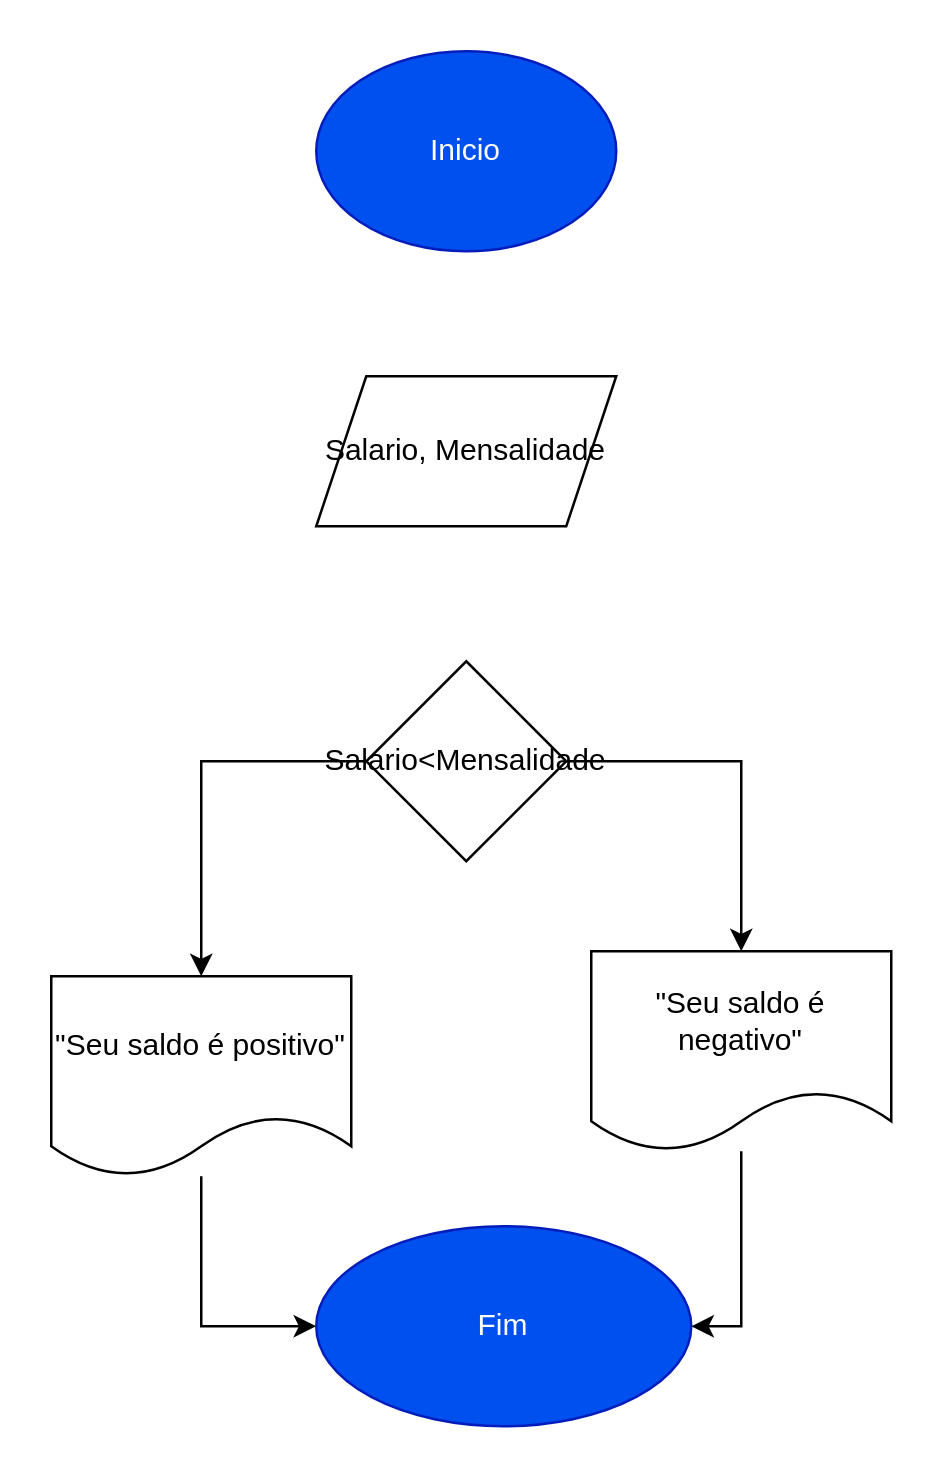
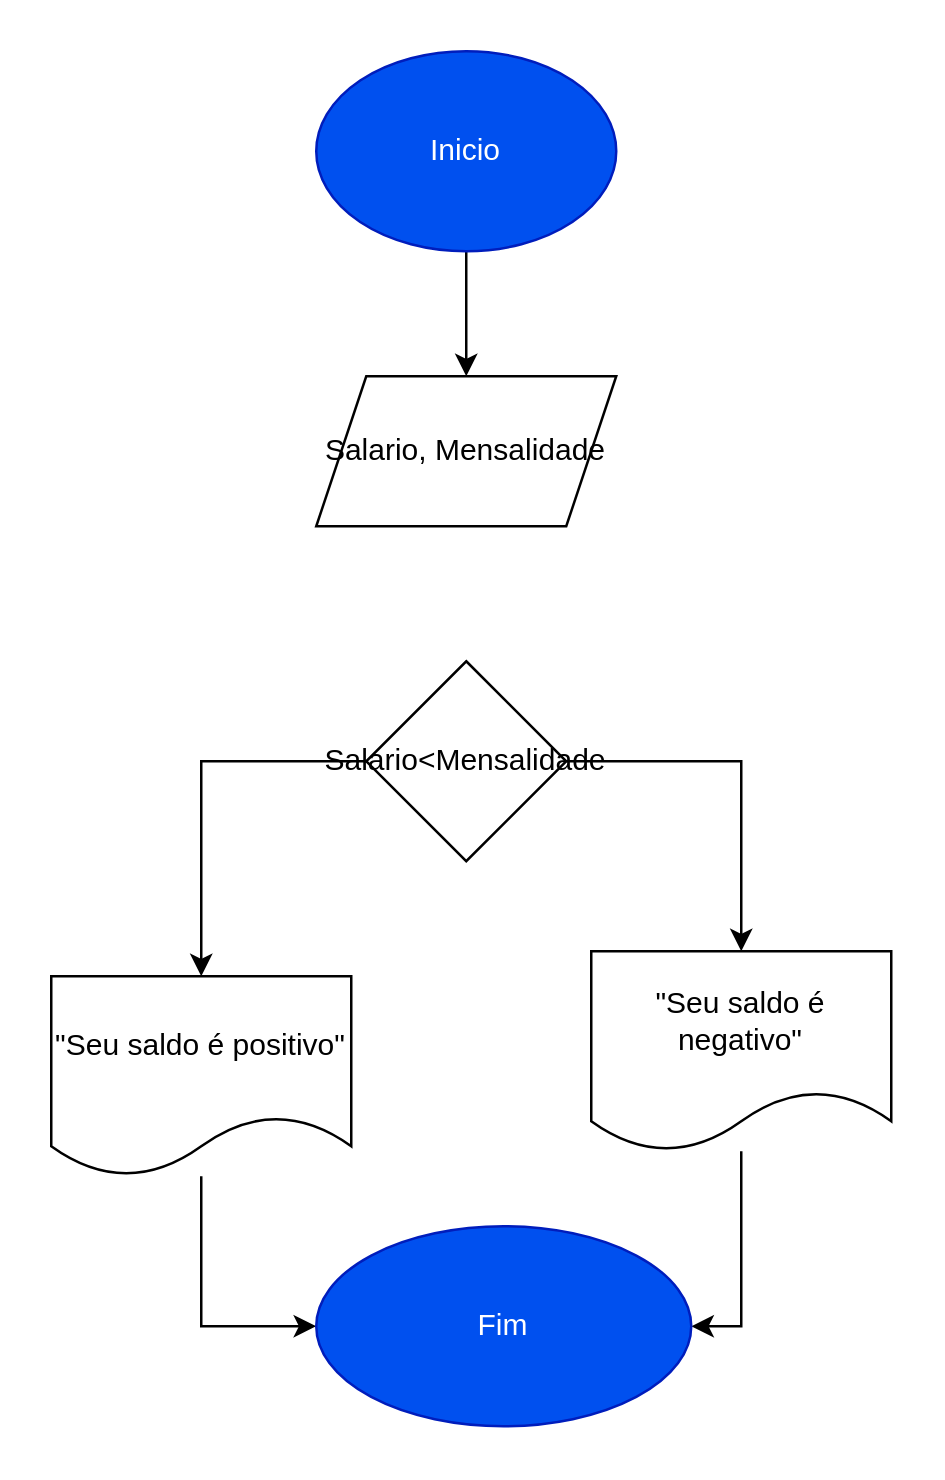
  <mxCell id="0" />
  <mxCell id="1" parent="0" />
+ <mxCell id="2" value="" style="edgeStyle=orthogonalEdgeStyle;rounded=0;orthogonalLoop=1;jettySize=auto;html=1;" edge="1" parent="1" source="3" target="4"><mxGeometry relative="1" as="geometry" /></mxCell>
  <mxCell id="3" value="Inicio" style="ellipse;whiteSpace=wrap;html=1;fillColor=#0050ef;fontColor=#ffffff;strokeColor=#001DBC;" vertex="1" parent="1"><mxGeometry x="126" y="20" width="120" height="80" as="geometry" /></mxCell>
  <mxCell id="4" value="Salario, Mensalidade" style="shape=parallelogram;perimeter=parallelogramPerimeter;whiteSpace=wrap;html=1;fixedSize=1;" vertex="1" parent="1"><mxGeometry x="126" y="150" width="120" height="60" as="geometry" /></mxCell>
  <mxCell id="5" value="" style="edgeStyle=orthogonalEdgeStyle;rounded=0;orthogonalLoop=1;jettySize=auto;html=1;" edge="1" parent="1" source="7" target="9"><mxGeometry relative="1" as="geometry" /></mxCell>
  <mxCell id="6" value="" style="edgeStyle=orthogonalEdgeStyle;rounded=0;orthogonalLoop=1;jettySize=auto;html=1;" edge="1" parent="1" source="7" target="11"><mxGeometry relative="1" as="geometry" /></mxCell>
  <mxCell id="7" value="Salario&amp;lt;Mensalidade" style="rhombus;whiteSpace=wrap;html=1;" vertex="1" parent="1"><mxGeometry x="146" y="264" width="80" height="80" as="geometry" /></mxCell>
  <mxCell id="8" style="edgeStyle=orthogonalEdgeStyle;rounded=0;orthogonalLoop=1;jettySize=auto;html=1;entryX=1;entryY=0.5;entryDx=0;entryDy=0;" edge="1" parent="1" source="9" target="12"><mxGeometry relative="1" as="geometry" /></mxCell>
  <mxCell id="9" value="&quot;Seu saldo é negativo&quot;" style="shape=document;whiteSpace=wrap;html=1;boundedLbl=1;" vertex="1" parent="1"><mxGeometry x="236" y="380" width="120" height="80" as="geometry" /></mxCell>
  <mxCell id="10" style="edgeStyle=orthogonalEdgeStyle;rounded=0;orthogonalLoop=1;jettySize=auto;html=1;entryX=0;entryY=0.5;entryDx=0;entryDy=0;" edge="1" parent="1" source="11" target="12"><mxGeometry relative="1" as="geometry" /></mxCell>
  <mxCell id="11" value="&quot;Seu saldo é positivo&quot;" style="shape=document;whiteSpace=wrap;html=1;boundedLbl=1;" vertex="1" parent="1"><mxGeometry x="20" y="390" width="120" height="80" as="geometry" /></mxCell>
  <mxCell id="12" value="Fim" style="ellipse;whiteSpace=wrap;html=1;fillColor=#0050ef;fontColor=#ffffff;strokeColor=#001DBC;" vertex="1" parent="1"><mxGeometry x="126" y="490" width="150" height="80" as="geometry" /></mxCell>
